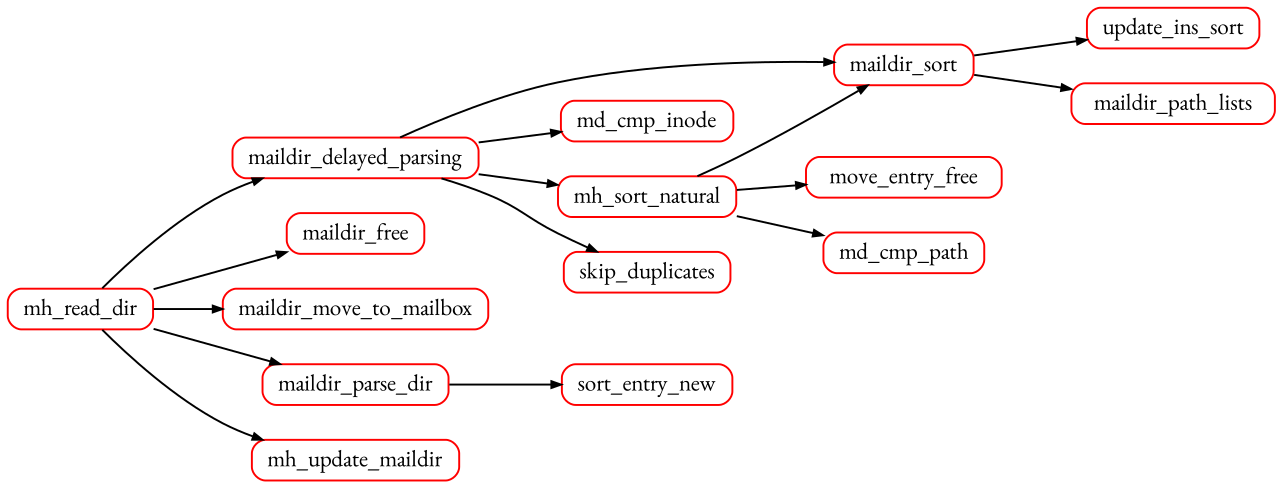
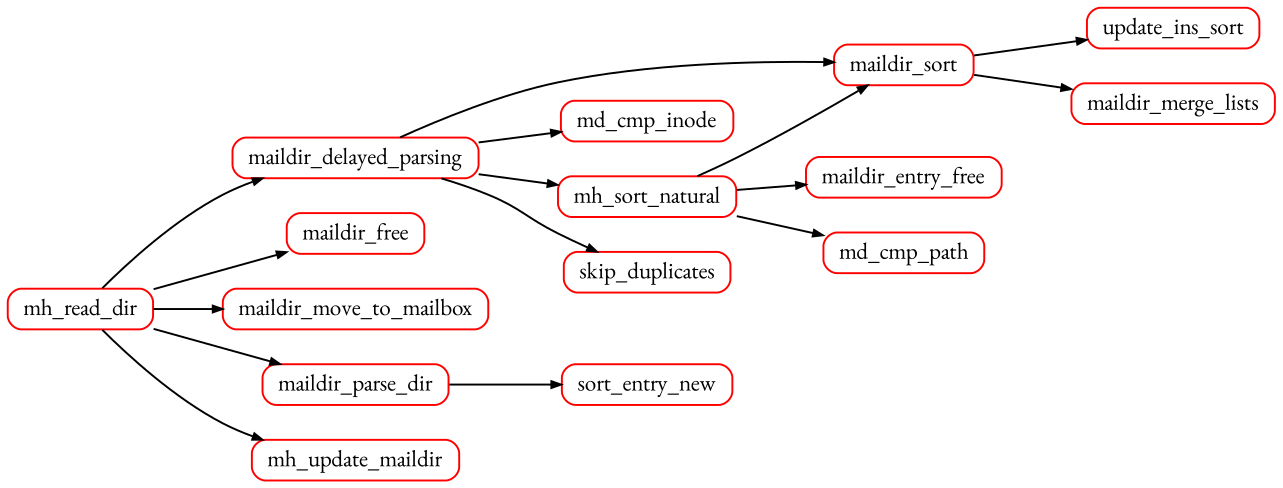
  digraph {
    fontname="EB Garamond"
    rankdir=LR
    splines=true
    node [color="#ff0000" fontname="EB Garamond" fontsize=12 penwidth=1.0 shape=box style=rounded]
    edge [arrowsize=0.5 color="#000000" fontname="EB Garamond" penwidth=1.0]
    maildir_delayed_parsing [height=0.2]
    maildir_sort [height=0.2]
    md_cmp_inode [height=0.2]
    mh_sort_natural [height=0.2]
    skip_duplicates [height=0.2]
    n6 [height=0.2 label=update_ins_sort]
-   maildir_merge_lists [height=0.2 label=maildir_path_lists]
-   maildir_entry_free [height=0.2 label=move_entry_free]
+   maildir_merge_lists [height=0.2]
+   maildir_entry_free [height=0.2]
    md_cmp_path [height=0.2]
    maildir_free [height=0.2]
    maildir_move_to_mailbox [height=0.2]
    maildir_parse_dir [height=0.2]
    n13 [height=0.2 label=sort_entry_new]
    mh_read_dir [height=0.2]
    mh_update_maildir [height=0.2]
    maildir_delayed_parsing -> maildir_sort
    maildir_delayed_parsing -> md_cmp_inode
    maildir_delayed_parsing -> mh_sort_natural
    maildir_delayed_parsing -> skip_duplicates
    maildir_sort -> n6
    maildir_sort -> maildir_merge_lists
    mh_sort_natural -> maildir_sort
    mh_sort_natural -> maildir_entry_free
    mh_sort_natural -> md_cmp_path
    maildir_parse_dir -> n13
    mh_read_dir -> maildir_delayed_parsing
    mh_read_dir -> maildir_free
    mh_read_dir -> maildir_move_to_mailbox
    mh_read_dir -> maildir_parse_dir
    mh_read_dir -> mh_update_maildir
  }
